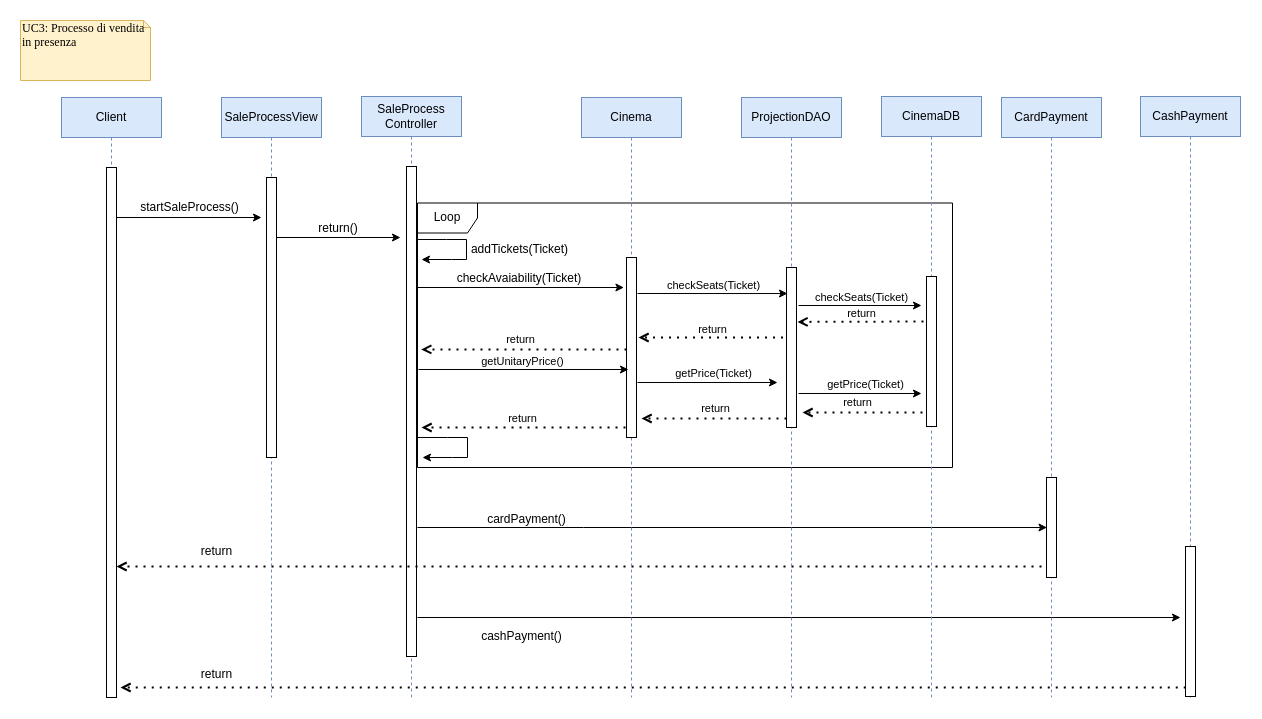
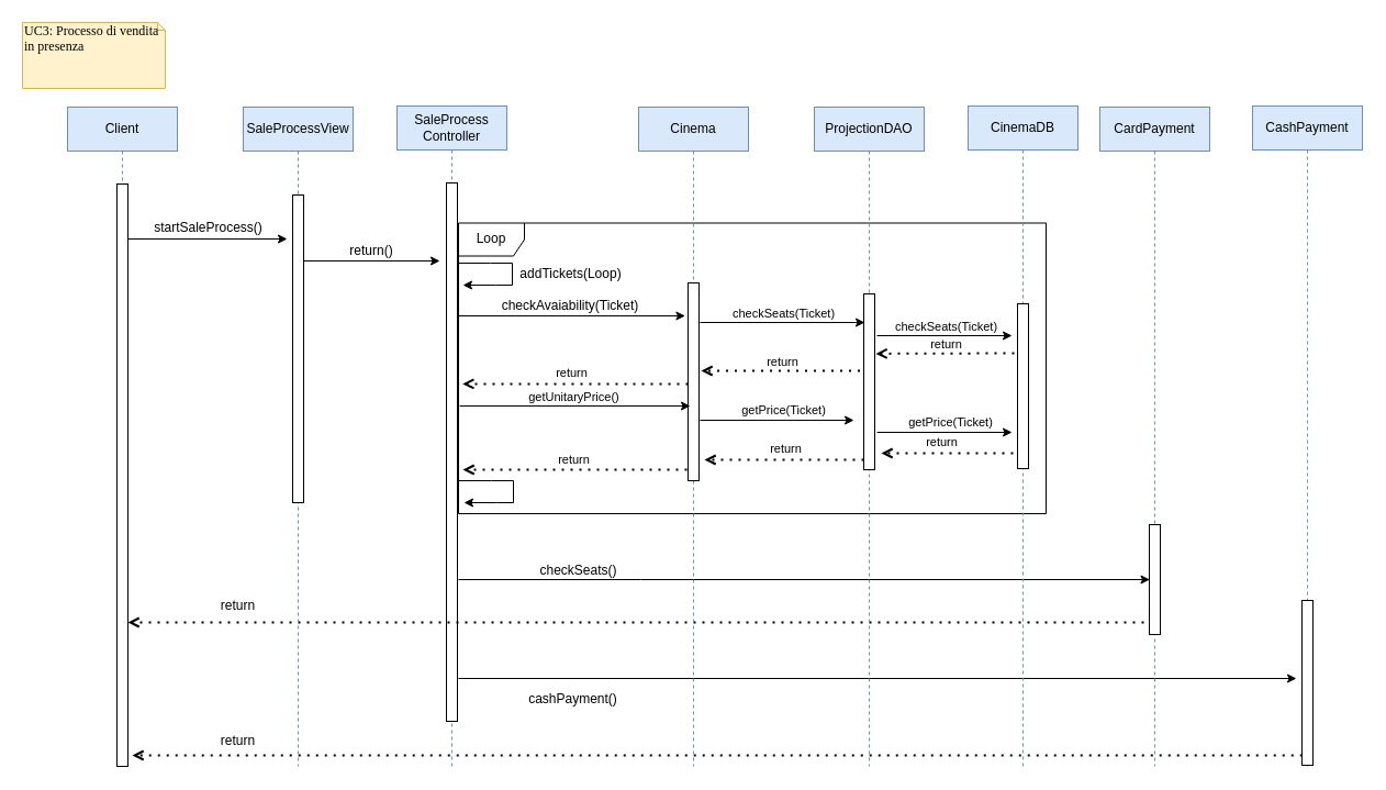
  <mxCell id="0" />
  <mxCell id="1" parent="0" />
  <mxCell id="2" value="" style="endArrow=classic;html=1;rounded=0;" parent="1" edge="1"><mxGeometry width="50" height="50" relative="1" as="geometry"><mxPoint x="417" y="617" as="sourcePoint" /><mxPoint x="1180" y="617" as="targetPoint" /></mxGeometry></mxCell>
  <mxCell id="3" value="" style="endArrow=open;dashed=1;html=1;dashPattern=1 3;strokeWidth=2;rounded=0;endFill=0;" parent="1" edge="1"><mxGeometry width="50" height="50" relative="1" as="geometry"><mxPoint x="1185.25" y="687" as="sourcePoint" /><mxPoint x="120" y="687" as="targetPoint" /></mxGeometry></mxCell>
  <mxCell id="4" value="CashPayment" style="shape=umlLifeline;perimeter=lifelinePerimeter;whiteSpace=wrap;html=1;container=0;dropTarget=0;collapsible=0;recursiveResize=0;outlineConnect=0;portConstraint=eastwest;newEdgeStyle={&quot;edgeStyle&quot;:&quot;elbowEdgeStyle&quot;,&quot;elbow&quot;:&quot;vertical&quot;,&quot;curved&quot;:0,&quot;rounded&quot;:0};fillColor=#dae8fc;strokeColor=#6c8ebf;" parent="1" vertex="1"><mxGeometry x="1140" y="96" width="100" height="601" as="geometry" /></mxCell>
  <mxCell id="5" value="" style="html=1;points=[];perimeter=orthogonalPerimeter;outlineConnect=0;targetShapes=umlLifeline;portConstraint=eastwest;newEdgeStyle={&quot;edgeStyle&quot;:&quot;elbowEdgeStyle&quot;,&quot;elbow&quot;:&quot;vertical&quot;,&quot;curved&quot;:0,&quot;rounded&quot;:0};" parent="4" vertex="1"><mxGeometry x="45" y="450" width="10" height="150" as="geometry" /></mxCell>
  <mxCell id="6" value="cashPayment()" style="text;html=1;align=center;verticalAlign=middle;resizable=0;points=[];autosize=1;strokeColor=none;fillColor=none;" parent="1" vertex="1"><mxGeometry x="471" y="621" width="100" height="30" as="geometry" /></mxCell>
  <mxCell id="7" value="return" style="text;html=1;align=center;verticalAlign=middle;resizable=0;points=[];autosize=1;strokeColor=none;fillColor=none;" parent="1" vertex="1"><mxGeometry x="191" y="659" width="50" height="30" as="geometry" /></mxCell>
  <mxCell id="8" value="SaleProcess&lt;br&gt;Controller" style="shape=umlLifeline;perimeter=lifelinePerimeter;whiteSpace=wrap;html=1;container=0;dropTarget=0;collapsible=0;recursiveResize=0;outlineConnect=0;portConstraint=eastwest;newEdgeStyle={&quot;edgeStyle&quot;:&quot;elbowEdgeStyle&quot;,&quot;elbow&quot;:&quot;vertical&quot;,&quot;curved&quot;:0,&quot;rounded&quot;:0};fillColor=#dae8fc;strokeColor=#6c8ebf;" vertex="1" parent="1"><mxGeometry x="361" y="96" width="100" height="601" as="geometry" /></mxCell>
  <mxCell id="9" value="" style="html=1;points=[];perimeter=orthogonalPerimeter;outlineConnect=0;targetShapes=umlLifeline;portConstraint=eastwest;newEdgeStyle={&quot;edgeStyle&quot;:&quot;elbowEdgeStyle&quot;,&quot;elbow&quot;:&quot;vertical&quot;,&quot;curved&quot;:0,&quot;rounded&quot;:0};" vertex="1" parent="8"><mxGeometry x="45" y="70" width="10" height="490" as="geometry" /></mxCell>
  <mxCell id="10" value="Loop" style="shape=umlFrame;whiteSpace=wrap;html=1;pointerEvents=0;fillColor=#FFFFFF;shadow=0;fillStyle=auto;gradientColor=none;swimlaneFillColor=default;" vertex="1" parent="1"><mxGeometry x="417" y="202.5" width="535" height="264.5" as="geometry" /></mxCell>
  <mxCell id="11" value="" style="endArrow=classic;html=1;rounded=0;" edge="1" parent="1"><mxGeometry width="50" height="50" relative="1" as="geometry"><mxPoint x="111" y="217" as="sourcePoint" /><mxPoint x="261" y="217" as="targetPoint" /></mxGeometry></mxCell>
  <mxCell id="12" value="" style="endArrow=classic;html=1;rounded=0;" edge="1" parent="1"><mxGeometry width="50" height="50" relative="1" as="geometry"><mxPoint x="416" y="239" as="sourcePoint" /><mxPoint x="421" y="259" as="targetPoint" /><Array as="points"><mxPoint x="446" y="239" /><mxPoint x="466" y="239" /><mxPoint x="466" y="259" /><mxPoint x="451" y="259" /></Array></mxGeometry></mxCell>
- <mxCell id="13" value="addTickets(Ticket)" style="text;html=1;align=center;verticalAlign=middle;resizable=0;points=[];autosize=1;strokeColor=none;fillColor=none;" vertex="1" parent="1"><mxGeometry x="459" y="234" width="120" height="30" as="geometry" /></mxCell>
+ <mxCell id="13" value="addTickets(Loop)" style="text;html=1;align=center;verticalAlign=middle;resizable=0;points=[];autosize=1;strokeColor=none;fillColor=none;" vertex="1" parent="1"><mxGeometry x="459" y="234" width="120" height="30" as="geometry" /></mxCell>
  <mxCell id="14" value="" style="endArrow=classic;html=1;rounded=0;" edge="1" parent="1"><mxGeometry width="50" height="50" relative="1" as="geometry"><mxPoint x="417" y="527" as="sourcePoint" /><mxPoint x="1046.5" y="527" as="targetPoint" /><Array as="points"><mxPoint x="583" y="527" /></Array></mxGeometry></mxCell>
- <mxCell id="15" value="cardPayment()" style="text;html=1;align=center;verticalAlign=middle;resizable=0;points=[];autosize=1;strokeColor=none;fillColor=none;" vertex="1" parent="1"><mxGeometry x="476" y="504" width="100" height="30" as="geometry" /></mxCell>
+ <mxCell id="15" value="checkSeats()" style="text;html=1;align=center;verticalAlign=middle;resizable=0;points=[];autosize=1;strokeColor=none;fillColor=none;" vertex="1" parent="1"><mxGeometry x="476" y="504" width="100" height="30" as="geometry" /></mxCell>
  <mxCell id="16" value="" style="endArrow=open;dashed=1;html=1;dashPattern=1 3;strokeWidth=2;rounded=0;endFill=0;" edge="1" parent="1"><mxGeometry width="50" height="50" relative="1" as="geometry"><mxPoint x="1041" y="566" as="sourcePoint" /><mxPoint x="116" y="566" as="targetPoint" /></mxGeometry></mxCell>
  <mxCell id="17" value="return" style="text;html=1;align=center;verticalAlign=middle;resizable=0;points=[];autosize=1;strokeColor=none;fillColor=none;" vertex="1" parent="1"><mxGeometry x="191" y="536" width="50" height="30" as="geometry" /></mxCell>
  <mxCell id="18" value="CardPayment" style="shape=umlLifeline;perimeter=lifelinePerimeter;whiteSpace=wrap;html=1;container=0;dropTarget=0;collapsible=0;recursiveResize=0;outlineConnect=0;portConstraint=eastwest;newEdgeStyle={&quot;edgeStyle&quot;:&quot;elbowEdgeStyle&quot;,&quot;elbow&quot;:&quot;vertical&quot;,&quot;curved&quot;:0,&quot;rounded&quot;:0};fillColor=#dae8fc;strokeColor=#6c8ebf;" vertex="1" parent="1"><mxGeometry x="1001" y="97" width="100" height="600" as="geometry" /></mxCell>
  <mxCell id="19" value="" style="html=1;points=[];perimeter=orthogonalPerimeter;outlineConnect=0;targetShapes=umlLifeline;portConstraint=eastwest;newEdgeStyle={&quot;edgeStyle&quot;:&quot;elbowEdgeStyle&quot;,&quot;elbow&quot;:&quot;vertical&quot;,&quot;curved&quot;:0,&quot;rounded&quot;:0};" vertex="1" parent="18"><mxGeometry x="45" y="380" width="10" height="100" as="geometry" /></mxCell>
  <mxCell id="20" value="" style="endArrow=classic;html=1;rounded=0;" edge="1" parent="1"><mxGeometry width="50" height="50" relative="1" as="geometry"><mxPoint x="417" y="437" as="sourcePoint" /><mxPoint x="422" y="457" as="targetPoint" /><Array as="points"><mxPoint x="447" y="437" /><mxPoint x="467" y="437" /><mxPoint x="467" y="457" /><mxPoint x="452" y="457" /></Array></mxGeometry></mxCell>
  <mxCell id="21" value="startSaleProcess()" style="text;html=1;align=center;verticalAlign=middle;resizable=0;points=[];autosize=1;strokeColor=none;fillColor=none;" vertex="1" parent="1"><mxGeometry x="129" y="192" width="120" height="30" as="geometry" /></mxCell>
  <mxCell id="22" value="Cinema" style="shape=umlLifeline;perimeter=lifelinePerimeter;whiteSpace=wrap;html=1;container=0;dropTarget=0;collapsible=0;recursiveResize=0;outlineConnect=0;portConstraint=eastwest;newEdgeStyle={&quot;edgeStyle&quot;:&quot;elbowEdgeStyle&quot;,&quot;elbow&quot;:&quot;vertical&quot;,&quot;curved&quot;:0,&quot;rounded&quot;:0};fillColor=#dae8fc;strokeColor=#6c8ebf;" vertex="1" parent="1"><mxGeometry x="581" y="97" width="100" height="600" as="geometry" /></mxCell>
  <mxCell id="23" value="" style="html=1;points=[];perimeter=orthogonalPerimeter;outlineConnect=0;targetShapes=umlLifeline;portConstraint=eastwest;newEdgeStyle={&quot;edgeStyle&quot;:&quot;elbowEdgeStyle&quot;,&quot;elbow&quot;:&quot;vertical&quot;,&quot;curved&quot;:0,&quot;rounded&quot;:0};" vertex="1" parent="22"><mxGeometry x="45" y="160" width="10" height="180" as="geometry" /></mxCell>
  <mxCell id="24" value="Client" style="shape=umlLifeline;perimeter=lifelinePerimeter;whiteSpace=wrap;html=1;container=0;dropTarget=0;collapsible=0;recursiveResize=0;outlineConnect=0;portConstraint=eastwest;newEdgeStyle={&quot;edgeStyle&quot;:&quot;elbowEdgeStyle&quot;,&quot;elbow&quot;:&quot;vertical&quot;,&quot;curved&quot;:0,&quot;rounded&quot;:0};fillColor=#dae8fc;strokeColor=#6c8ebf;" vertex="1" parent="1"><mxGeometry x="61" y="97" width="100" height="600" as="geometry" /></mxCell>
  <mxCell id="25" value="" style="html=1;points=[];perimeter=orthogonalPerimeter;outlineConnect=0;targetShapes=umlLifeline;portConstraint=eastwest;newEdgeStyle={&quot;edgeStyle&quot;:&quot;elbowEdgeStyle&quot;,&quot;elbow&quot;:&quot;vertical&quot;,&quot;curved&quot;:0,&quot;rounded&quot;:0};" vertex="1" parent="24"><mxGeometry x="45" y="70" width="10" height="530" as="geometry" /></mxCell>
  <mxCell id="26" value="SaleProcessView" style="shape=umlLifeline;perimeter=lifelinePerimeter;whiteSpace=wrap;html=1;container=1;dropTarget=0;collapsible=0;recursiveResize=0;outlineConnect=0;portConstraint=eastwest;newEdgeStyle={&quot;curved&quot;:0,&quot;rounded&quot;:0};fillColor=#dae8fc;strokeColor=#6c8ebf;" vertex="1" parent="1"><mxGeometry x="221" y="97" width="100" height="600" as="geometry" /></mxCell>
  <mxCell id="27" value="" style="html=1;points=[[0,0,0,0,5],[0,1,0,0,-5],[1,0,0,0,5],[1,1,0,0,-5]];perimeter=orthogonalPerimeter;outlineConnect=0;targetShapes=umlLifeline;portConstraint=eastwest;newEdgeStyle={&quot;curved&quot;:0,&quot;rounded&quot;:0};" vertex="1" parent="26"><mxGeometry x="45" y="80" width="10" height="280" as="geometry" /></mxCell>
  <mxCell id="28" value="" style="endArrow=classic;html=1;rounded=0;" edge="1" parent="1"><mxGeometry width="50" height="50" relative="1" as="geometry"><mxPoint x="276" y="237" as="sourcePoint" /><mxPoint x="400" y="237" as="targetPoint" /></mxGeometry></mxCell>
  <mxCell id="29" value="return()" style="text;html=1;strokeColor=none;fillColor=none;align=center;verticalAlign=middle;whiteSpace=wrap;rounded=0;" vertex="1" parent="1"><mxGeometry x="308" y="213" width="60" height="30" as="geometry" /></mxCell>
  <mxCell id="30" value="" style="endArrow=classic;html=1;rounded=0;" edge="1" parent="1"><mxGeometry width="50" height="50" relative="1" as="geometry"><mxPoint x="417.003" y="287" as="sourcePoint" /><mxPoint x="623.42" y="287" as="targetPoint" /></mxGeometry></mxCell>
  <mxCell id="31" value="checkAvaiability(Ticket)" style="text;html=1;strokeColor=none;fillColor=none;align=center;verticalAlign=middle;whiteSpace=wrap;rounded=0;" vertex="1" parent="1"><mxGeometry x="489" y="263" width="60" height="30" as="geometry" /></mxCell>
  <mxCell id="32" value="" style="endArrow=classic;html=1;rounded=0;" edge="1" parent="1"><mxGeometry width="50" height="50" relative="1" as="geometry"><mxPoint x="418" y="369" as="sourcePoint" /><mxPoint x="628" y="369" as="targetPoint" /></mxGeometry></mxCell>
  <mxCell id="33" value="getUnitaryPrice()" style="edgeLabel;html=1;align=center;verticalAlign=middle;resizable=0;points=[];" vertex="1" connectable="0" parent="32"><mxGeometry x="-0.181" y="1" relative="1" as="geometry"><mxPoint x="17" y="-8" as="offset" /></mxGeometry></mxCell>
  <mxCell id="34" value="" style="endArrow=open;dashed=1;html=1;dashPattern=1 3;strokeWidth=2;rounded=0;endFill=0;" edge="1" parent="1"><mxGeometry width="50" height="50" relative="1" as="geometry"><mxPoint x="625" y="427" as="sourcePoint" /><mxPoint x="421" y="427" as="targetPoint" /></mxGeometry></mxCell>
  <mxCell id="35" value="return" style="edgeLabel;html=1;align=center;verticalAlign=middle;resizable=0;points=[];" vertex="1" connectable="0" parent="34"><mxGeometry x="0.432" y="-1" relative="1" as="geometry"><mxPoint x="42" y="-9" as="offset" /></mxGeometry></mxCell>
  <mxCell id="36" value="ProjectionDAO" style="shape=umlLifeline;perimeter=lifelinePerimeter;whiteSpace=wrap;html=1;container=0;dropTarget=0;collapsible=0;recursiveResize=0;outlineConnect=0;portConstraint=eastwest;newEdgeStyle={&quot;edgeStyle&quot;:&quot;elbowEdgeStyle&quot;,&quot;elbow&quot;:&quot;vertical&quot;,&quot;curved&quot;:0,&quot;rounded&quot;:0};fillColor=#dae8fc;strokeColor=#6c8ebf;" vertex="1" parent="1"><mxGeometry x="741" y="97" width="100" height="600" as="geometry" /></mxCell>
  <mxCell id="37" value="" style="html=1;points=[];perimeter=orthogonalPerimeter;outlineConnect=0;targetShapes=umlLifeline;portConstraint=eastwest;newEdgeStyle={&quot;edgeStyle&quot;:&quot;elbowEdgeStyle&quot;,&quot;elbow&quot;:&quot;vertical&quot;,&quot;curved&quot;:0,&quot;rounded&quot;:0};" vertex="1" parent="36"><mxGeometry x="45" y="170" width="10" height="160" as="geometry" /></mxCell>
  <mxCell id="38" value="" style="endArrow=classic;html=1;rounded=0;entryX=0.5;entryY=0.344;entryDx=0;entryDy=0;entryPerimeter=0;" edge="1" parent="1"><mxGeometry width="50" height="50" relative="1" as="geometry"><mxPoint x="637" y="293" as="sourcePoint" /><mxPoint x="787" y="293.04" as="targetPoint" /></mxGeometry></mxCell>
  <mxCell id="39" value="checkSeats(Ticket)" style="edgeLabel;html=1;align=center;verticalAlign=middle;resizable=0;points=[];" vertex="1" connectable="0" parent="38"><mxGeometry x="0.075" y="2" relative="1" as="geometry"><mxPoint x="-6" y="-7" as="offset" /></mxGeometry></mxCell>
  <mxCell id="40" value="" style="endArrow=classic;html=1;rounded=0;" edge="1" parent="1"><mxGeometry width="50" height="50" relative="1" as="geometry"><mxPoint x="637" y="382" as="sourcePoint" /><mxPoint x="777" y="382" as="targetPoint" /></mxGeometry></mxCell>
  <mxCell id="41" value="getPrice(Ticket)" style="edgeLabel;html=1;align=center;verticalAlign=middle;resizable=0;points=[];" vertex="1" connectable="0" parent="40"><mxGeometry x="0.075" y="2" relative="1" as="geometry"><mxPoint y="-8" as="offset" /></mxGeometry></mxCell>
  <mxCell id="42" value="" style="endArrow=open;dashed=1;html=1;dashPattern=1 3;strokeWidth=2;rounded=0;endFill=0;" edge="1" parent="1"><mxGeometry width="50" height="50" relative="1" as="geometry"><mxPoint x="782.5" y="337" as="sourcePoint" /><mxPoint x="638" y="337" as="targetPoint" /></mxGeometry></mxCell>
  <mxCell id="43" value="return" style="edgeLabel;html=1;align=center;verticalAlign=middle;resizable=0;points=[];" vertex="1" connectable="0" parent="42"><mxGeometry x="-0.42" y="-3" relative="1" as="geometry"><mxPoint x="-29" y="-6" as="offset" /></mxGeometry></mxCell>
  <mxCell id="44" value="" style="endArrow=open;dashed=1;html=1;dashPattern=1 3;strokeWidth=2;rounded=0;endFill=0;" edge="1" parent="1"><mxGeometry width="50" height="50" relative="1" as="geometry"><mxPoint x="786" y="418" as="sourcePoint" /><mxPoint x="641" y="418" as="targetPoint" /></mxGeometry></mxCell>
  <mxCell id="45" value="return" style="edgeLabel;html=1;align=center;verticalAlign=middle;resizable=0;points=[];" vertex="1" connectable="0" parent="44"><mxGeometry x="-0.551" y="2" relative="1" as="geometry"><mxPoint x="-39" y="-13" as="offset" /></mxGeometry></mxCell>
  <mxCell id="46" value="CinemaDB" style="shape=umlLifeline;perimeter=lifelinePerimeter;whiteSpace=wrap;html=1;container=0;dropTarget=0;collapsible=0;recursiveResize=0;outlineConnect=0;portConstraint=eastwest;newEdgeStyle={&quot;edgeStyle&quot;:&quot;elbowEdgeStyle&quot;,&quot;elbow&quot;:&quot;vertical&quot;,&quot;curved&quot;:0,&quot;rounded&quot;:0};fillColor=#dae8fc;strokeColor=#6c8ebf;" vertex="1" parent="1"><mxGeometry x="881" y="96" width="100" height="601" as="geometry" /></mxCell>
  <mxCell id="47" value="" style="html=1;points=[];perimeter=orthogonalPerimeter;outlineConnect=0;targetShapes=umlLifeline;portConstraint=eastwest;newEdgeStyle={&quot;edgeStyle&quot;:&quot;elbowEdgeStyle&quot;,&quot;elbow&quot;:&quot;vertical&quot;,&quot;curved&quot;:0,&quot;rounded&quot;:0};" vertex="1" parent="46"><mxGeometry x="45" y="180" width="10" height="150" as="geometry" /></mxCell>
  <mxCell id="48" value="" style="endArrow=classic;html=1;rounded=0;" edge="1" parent="1"><mxGeometry width="50" height="50" relative="1" as="geometry"><mxPoint x="798" y="305" as="sourcePoint" /><mxPoint x="921" y="305" as="targetPoint" /></mxGeometry></mxCell>
  <mxCell id="49" value="checkSeats(Ticket)" style="edgeLabel;html=1;align=center;verticalAlign=middle;resizable=0;points=[];" vertex="1" connectable="0" parent="48"><mxGeometry x="0.075" y="2" relative="1" as="geometry"><mxPoint x="-4" y="-7" as="offset" /></mxGeometry></mxCell>
  <mxCell id="50" value="" style="endArrow=open;dashed=1;html=1;dashPattern=1 3;strokeWidth=2;rounded=0;endFill=0;" edge="1" parent="1"><mxGeometry width="50" height="50" relative="1" as="geometry"><mxPoint x="923" y="321" as="sourcePoint" /><mxPoint x="797" y="321.41" as="targetPoint" /></mxGeometry></mxCell>
  <mxCell id="51" value="return" style="edgeLabel;html=1;align=center;verticalAlign=middle;resizable=0;points=[];" vertex="1" connectable="0" parent="50"><mxGeometry x="-0.137" y="-2" relative="1" as="geometry"><mxPoint x="-8" y="-7" as="offset" /></mxGeometry></mxCell>
  <mxCell id="52" value="" style="endArrow=classic;html=1;rounded=0;" edge="1" parent="1"><mxGeometry width="50" height="50" relative="1" as="geometry"><mxPoint x="798" y="393" as="sourcePoint" /><mxPoint x="921" y="393" as="targetPoint" /></mxGeometry></mxCell>
  <mxCell id="53" value="getPrice(Ticket)" style="edgeLabel;html=1;align=center;verticalAlign=middle;resizable=0;points=[];" vertex="1" connectable="0" parent="52"><mxGeometry x="0.075" y="2" relative="1" as="geometry"><mxPoint y="-8" as="offset" /></mxGeometry></mxCell>
  <mxCell id="54" value="UC3: Processo di vendita in presenza" style="shape=note;whiteSpace=wrap;html=1;size=7;verticalAlign=top;align=left;spacingTop=-6;rounded=0;shadow=0;comic=0;labelBackgroundColor=none;strokeWidth=1;fontFamily=Verdana;fontSize=12;fillColor=#fff2cc;strokeColor=#d6b656;" vertex="1" parent="1"><mxGeometry x="20" y="20" width="130" height="60" as="geometry" /></mxCell>
  <mxCell id="55" value="" style="endArrow=open;dashed=1;html=1;dashPattern=1 3;strokeWidth=2;rounded=0;endFill=0;entryX=0.007;entryY=0.448;entryDx=0;entryDy=0;entryPerimeter=0;" edge="1" parent="1"><mxGeometry width="50" height="50" relative="1" as="geometry"><mxPoint x="626" y="348.884" as="sourcePoint" /><mxPoint x="420.745" y="348.884" as="targetPoint" /></mxGeometry></mxCell>
  <mxCell id="56" value="return" style="edgeLabel;html=1;align=center;verticalAlign=middle;resizable=0;points=[];" vertex="1" connectable="0" parent="55"><mxGeometry x="-0.148" relative="1" as="geometry"><mxPoint x="-20" y="-10" as="offset" /></mxGeometry></mxCell>
  <mxCell id="57" value="" style="endArrow=open;dashed=1;html=1;dashPattern=1 3;strokeWidth=2;rounded=0;endFill=0;" edge="1" parent="1"><mxGeometry width="50" height="50" relative="1" as="geometry"><mxPoint x="922" y="412" as="sourcePoint" /><mxPoint x="802" y="412" as="targetPoint" /></mxGeometry></mxCell>
  <mxCell id="58" value="return" style="edgeLabel;html=1;align=center;verticalAlign=middle;resizable=0;points=[];" vertex="1" connectable="0" parent="57"><mxGeometry x="-0.551" y="2" relative="1" as="geometry"><mxPoint x="-39" y="-13" as="offset" /></mxGeometry></mxCell>
